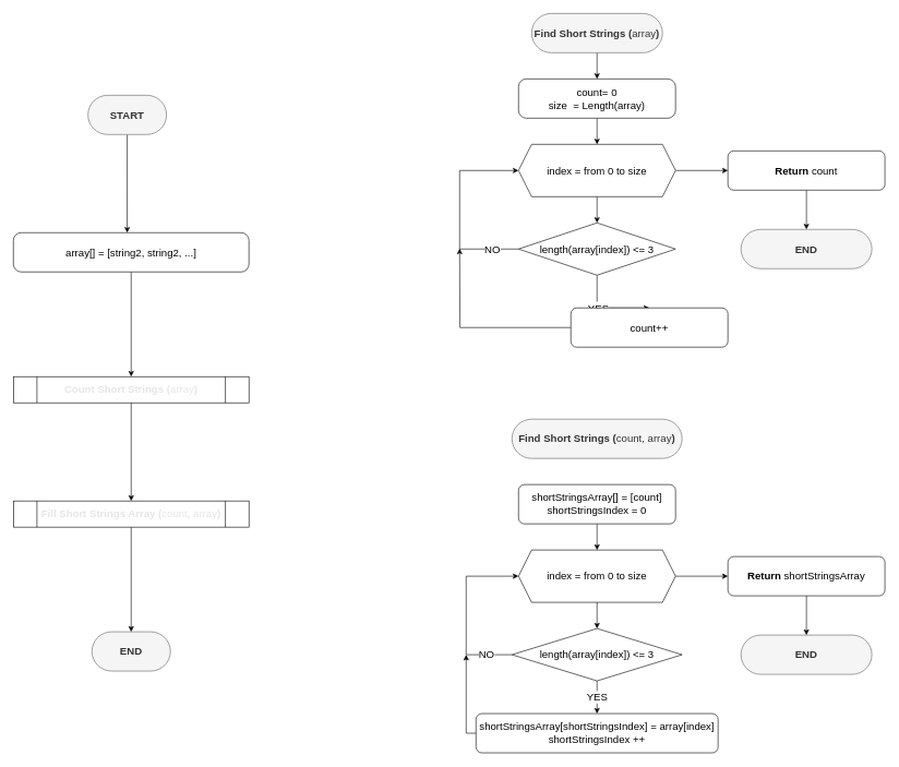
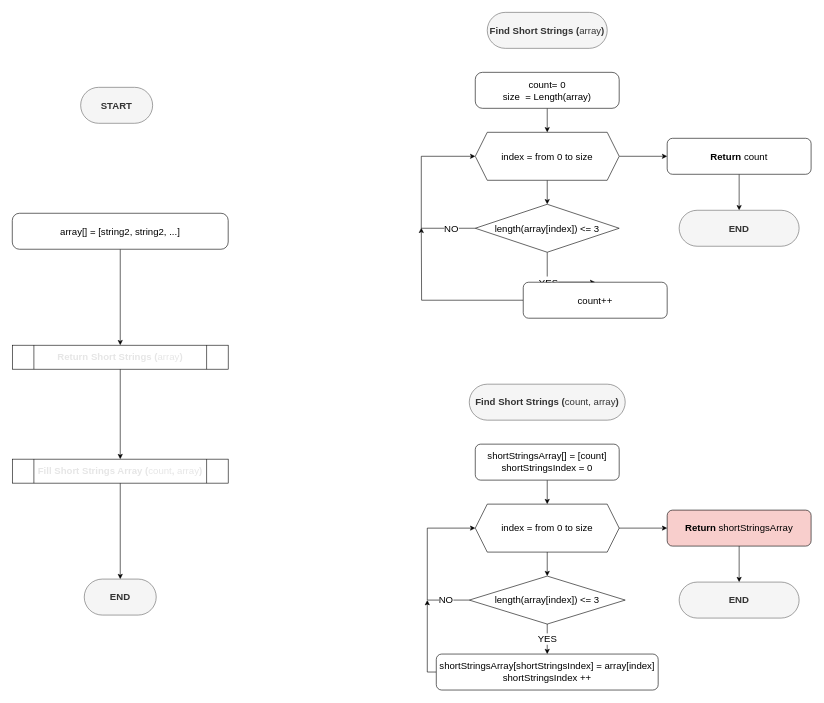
  <mxCell id="0" />
  <mxCell id="1" parent="0" />
  <mxCell id="2" value="" style="edgeStyle=orthogonalEdgeStyle;rounded=0;orthogonalLoop=1;jettySize=auto;html=1;fontSize=16;" parent="1" source="3" target="6" edge="1"><mxGeometry relative="1" as="geometry" /></mxCell>
  <mxCell id="3" value="&lt;font style=&quot;font-size: 16px&quot;&gt;count= 0&lt;br style=&quot;font-size: 16px&quot;&gt;size&amp;nbsp; = Length(array)&lt;br style=&quot;font-size: 16px&quot;&gt;&lt;/font&gt;" style="rounded=1;whiteSpace=wrap;html=1;fontSize=16;arcSize=20;" parent="1" vertex="1"><mxGeometry x="792" y="120" width="240" height="60" as="geometry" /></mxCell>
  <mxCell id="4" value="" style="edgeStyle=orthogonalEdgeStyle;rounded=0;orthogonalLoop=1;jettySize=auto;html=1;fontSize=16;" parent="1" source="6" target="9" edge="1"><mxGeometry relative="1" as="geometry" /></mxCell>
  <mxCell id="5" value="" style="edgeStyle=none;html=1;labelBackgroundColor=none;fontFamily=Helvetica;fontSize=16;fontColor=#E6E6E6;" edge="1" parent="1" source="6" target="37"><mxGeometry relative="1" as="geometry" /></mxCell>
  <mxCell id="6" value="index = from 0 to size" style="shape=hexagon;perimeter=hexagonPerimeter2;whiteSpace=wrap;html=1;fixedSize=1;fontSize=16;" parent="1" vertex="1"><mxGeometry x="792" y="220" width="240" height="80" as="geometry" /></mxCell>
  <mxCell id="7" value="NO" style="edgeStyle=orthogonalEdgeStyle;rounded=0;orthogonalLoop=1;jettySize=auto;html=1;fontSize=16;exitX=0;exitY=0.5;exitDx=0;exitDy=0;entryX=0;entryY=0.5;entryDx=0;entryDy=0;" parent="1" source="9" target="6" edge="1"><mxGeometry x="-0.733" relative="1" as="geometry"><mxPoint x="702" y="490" as="targetPoint" /><Array as="points"><mxPoint x="702" y="380" /><mxPoint x="702" y="260" /></Array><mxPoint as="offset" /></mxGeometry></mxCell>
  <mxCell id="8" value="YES" style="edgeStyle=orthogonalEdgeStyle;rounded=0;orthogonalLoop=1;jettySize=auto;html=1;fontSize=16;exitX=0.5;exitY=1;exitDx=0;exitDy=0;entryX=0.5;entryY=0;entryDx=0;entryDy=0;" parent="1" source="9" target="19" edge="1"><mxGeometry x="-0.2" relative="1" as="geometry"><mxPoint x="1102" y="510" as="targetPoint" /><Array as="points"><mxPoint x="912" y="470" /><mxPoint x="912" y="470" /></Array><mxPoint as="offset" /></mxGeometry></mxCell>
  <mxCell id="9" value="&lt;font style=&quot;font-size: 16px&quot;&gt;length(array[index]) &amp;lt;= 3&lt;/font&gt;" style="rhombus;whiteSpace=wrap;html=1;fontSize=16;" parent="1" vertex="1"><mxGeometry x="792" y="340" width="240" height="80" as="geometry" /></mxCell>
  <mxCell id="10" style="edgeStyle=none;html=1;entryX=0.5;entryY=0;entryDx=0;entryDy=0;labelBackgroundColor=none;fontFamily=Helvetica;fontSize=16;fontColor=#E6E6E6;" edge="1" parent="1" source="11" target="35"><mxGeometry relative="1" as="geometry" /></mxCell>
- <mxCell id="11" value="&lt;span style=&quot;font-size: 16px&quot;&gt;&lt;font style=&quot;font-size: 16px&quot;&gt;&lt;span style=&quot;font-size: 16px&quot;&gt;Count Short Strings&amp;nbsp;&lt;/span&gt;&lt;span style=&quot;font-size: 16px&quot;&gt;(&lt;/span&gt;&lt;span style=&quot;font-weight: normal&quot;&gt;array&lt;/span&gt;&lt;span style=&quot;font-size: 16px&quot;&gt;)&lt;/span&gt;&lt;/font&gt;&lt;/span&gt;" style="shape=process;whiteSpace=wrap;html=1;backgroundOutline=1;fontSize=16;fontFamily=Helvetica;labelBackgroundColor=none;fontColor=#E6E6E6;fontStyle=1" parent="1" vertex="1"><mxGeometry x="20" y="575" width="360" height="40" as="geometry" /></mxCell>
- <mxCell id="12" style="edgeStyle=none;html=1;entryX=0.483;entryY=0;entryDx=0;entryDy=0;entryPerimeter=0;labelBackgroundColor=none;fontFamily=Helvetica;fontSize=16;fontColor=#E6E6E6;" edge="1" parent="1" source="13" target="31"><mxGeometry relative="1" as="geometry" /></mxCell>
+ <mxCell id="11" value="&lt;span style=&quot;font-size: 16px&quot;&gt;&lt;font style=&quot;font-size: 16px&quot;&gt;&lt;span style=&quot;font-size: 16px&quot;&gt;Return Short Strings&amp;nbsp;&lt;/span&gt;&lt;span style=&quot;font-size: 16px&quot;&gt;(&lt;/span&gt;&lt;span style=&quot;font-weight: normal&quot;&gt;array&lt;/span&gt;&lt;span style=&quot;font-size: 16px&quot;&gt;)&lt;/span&gt;&lt;/font&gt;&lt;/span&gt;" style="shape=process;whiteSpace=wrap;html=1;backgroundOutline=1;fontSize=16;fontFamily=Helvetica;labelBackgroundColor=none;fontColor=#E6E6E6;fontStyle=1" parent="1" vertex="1"><mxGeometry x="20" y="575" width="360" height="40" as="geometry" /></mxCell>
  <mxCell id="13" value="&lt;b style=&quot;font-size: 16px;&quot;&gt;START&lt;/b&gt;" style="rounded=1;whiteSpace=wrap;html=1;fontSize=16;arcSize=50;fillColor=#f5f5f5;strokeColor=#666666;fontColor=#333333;" parent="1" vertex="1"><mxGeometry x="134" y="145" width="120" height="60" as="geometry" /></mxCell>
  <mxCell id="14" value="&lt;b style=&quot;font-size: 16px;&quot;&gt;END&lt;/b&gt;" style="rounded=1;whiteSpace=wrap;html=1;fontSize=16;arcSize=50;fillColor=#f5f5f5;strokeColor=#666666;fontColor=#333333;" parent="1" vertex="1"><mxGeometry x="140" y="965" width="120" height="60" as="geometry" /></mxCell>
- <mxCell id="15" value="" style="edgeStyle=orthogonalEdgeStyle;rounded=0;orthogonalLoop=1;jettySize=auto;html=1;fontSize=16;" parent="1" source="16" target="3" edge="1"><mxGeometry relative="1" as="geometry" /></mxCell>
  <mxCell id="16" value="&lt;b style=&quot;font-size: 16px&quot;&gt;Find Short Strings&amp;nbsp;&lt;/b&gt;&lt;b style=&quot;font-size: 16px&quot;&gt;(&lt;/b&gt;array&lt;b style=&quot;font-size: 16px&quot;&gt;)&lt;/b&gt;" style="rounded=1;whiteSpace=wrap;html=1;fontSize=16;arcSize=50;fillColor=#f5f5f5;strokeColor=#666666;fontColor=#333333;" parent="1" vertex="1"><mxGeometry x="812" y="20" width="200" height="60" as="geometry" /></mxCell>
  <mxCell id="17" value="&lt;b style=&quot;font-size: 16px;&quot;&gt;END&lt;/b&gt;" style="rounded=1;whiteSpace=wrap;html=1;fontSize=16;arcSize=50;fillColor=#f5f5f5;strokeColor=#666666;fontColor=#333333;" parent="1" vertex="1"><mxGeometry x="1132" y="970" width="200" height="60" as="geometry" /></mxCell>
  <mxCell id="18" style="edgeStyle=orthogonalEdgeStyle;rounded=0;orthogonalLoop=1;jettySize=auto;html=1;fontSize=16;" parent="1" source="19" edge="1"><mxGeometry relative="1" as="geometry"><mxPoint x="702" y="379.238" as="targetPoint" /></mxGeometry></mxCell>
  <mxCell id="19" value="&lt;font style=&quot;font-size: 16px&quot;&gt;&lt;span style=&quot;font-size: 16px&quot;&gt;count++&lt;/span&gt;&lt;br style=&quot;font-size: 16px&quot;&gt;&lt;/font&gt;" style="rounded=1;whiteSpace=wrap;html=1;fontSize=16;" parent="1" vertex="1"><mxGeometry x="872" y="470" width="240" height="60" as="geometry" /></mxCell>
  <mxCell id="20" style="edgeStyle=orthogonalEdgeStyle;rounded=0;orthogonalLoop=1;jettySize=auto;html=1;fontSize=16;" parent="1" source="21" edge="1"><mxGeometry relative="1" as="geometry"><mxPoint x="712" y="1000" as="targetPoint" /><Array as="points"><mxPoint x="712" y="1120" /></Array></mxGeometry></mxCell>
  <mxCell id="21" value="&lt;font style=&quot;font-size: 16px&quot;&gt;shortStringsArray&lt;span style=&quot;font-size: 16px&quot;&gt;[&lt;/span&gt;shortStringsIndex&lt;span style=&quot;font-size: 16px&quot;&gt;] = array[index]&lt;/span&gt;&lt;br style=&quot;font-size: 16px&quot;&gt;shortStringsIndex ++&lt;br style=&quot;font-size: 16px&quot;&gt;&lt;/font&gt;" style="rounded=1;whiteSpace=wrap;html=1;fontSize=16;labelBorderColor=none;" parent="1" vertex="1"><mxGeometry x="727" y="1090" width="370" height="60" as="geometry" /></mxCell>
  <mxCell id="22" value="" style="edgeStyle=none;html=1;labelBackgroundColor=none;fontFamily=Helvetica;fontSize=16;fontColor=#E6E6E6;" edge="1" parent="1" source="23" target="26"><mxGeometry relative="1" as="geometry" /></mxCell>
  <mxCell id="23" value="&lt;font style=&quot;font-size: 16px&quot;&gt;shortStringsArray&lt;span style=&quot;font-size: 16px&quot;&gt;[] =&amp;nbsp;&lt;/span&gt;[count]&lt;br style=&quot;font-size: 16px&quot;&gt;&lt;span style=&quot;font-size: 16px&quot;&gt;shortStringsIndex = 0&lt;/span&gt;&lt;br style=&quot;font-size: 16px&quot;&gt;&lt;/font&gt;" style="rounded=1;whiteSpace=wrap;html=1;fontSize=16;" parent="1" vertex="1"><mxGeometry x="792" y="740" width="240" height="60" as="geometry" /></mxCell>
  <mxCell id="24" value="" style="edgeStyle=orthogonalEdgeStyle;rounded=0;orthogonalLoop=1;jettySize=auto;html=1;fontSize=16;" parent="1" source="26" target="29" edge="1"><mxGeometry relative="1" as="geometry" /></mxCell>
  <mxCell id="25" style="edgeStyle=orthogonalEdgeStyle;rounded=0;orthogonalLoop=1;jettySize=auto;html=1;entryX=0;entryY=0.5;entryDx=0;entryDy=0;fontSize=16;" parent="1" source="26" target="33" edge="1"><mxGeometry relative="1" as="geometry" /></mxCell>
  <mxCell id="26" value="index = from 0 to size" style="shape=hexagon;perimeter=hexagonPerimeter2;whiteSpace=wrap;html=1;fixedSize=1;fontSize=16;" parent="1" vertex="1"><mxGeometry x="792" y="840" width="240" height="80" as="geometry" /></mxCell>
  <mxCell id="27" value="YES" style="edgeStyle=orthogonalEdgeStyle;rounded=0;orthogonalLoop=1;jettySize=auto;html=1;fontSize=16;" parent="1" source="29" target="21" edge="1"><mxGeometry relative="1" as="geometry" /></mxCell>
  <mxCell id="28" value="NO" style="edgeStyle=orthogonalEdgeStyle;rounded=0;orthogonalLoop=1;jettySize=auto;html=1;fontSize=16;entryX=0;entryY=0.5;entryDx=0;entryDy=0;exitX=0;exitY=0.5;exitDx=0;exitDy=0;" parent="1" source="29" target="26" edge="1"><mxGeometry x="-0.714" relative="1" as="geometry"><mxPoint x="702" y="1000" as="targetPoint" /><Array as="points"><mxPoint x="712" y="1000" /><mxPoint x="712" y="880" /></Array><mxPoint as="offset" /></mxGeometry></mxCell>
  <mxCell id="29" value="length(array[index]) &amp;lt;= 3" style="rhombus;whiteSpace=wrap;html=1;fontSize=16;" parent="1" vertex="1"><mxGeometry x="782" y="960" width="260" height="80" as="geometry" /></mxCell>
  <mxCell id="30" style="edgeStyle=none;html=1;labelBackgroundColor=none;fontFamily=Helvetica;fontSize=16;fontColor=#E6E6E6;" edge="1" parent="1" source="31" target="11"><mxGeometry relative="1" as="geometry" /></mxCell>
  <mxCell id="31" value="&lt;font style=&quot;font-size: 16px&quot;&gt;&lt;span style=&quot;font-size: 16px&quot;&gt;array[] = [string2, string2, ...]&lt;/span&gt;&lt;br style=&quot;font-size: 16px&quot;&gt;&lt;/font&gt;" style="rounded=1;whiteSpace=wrap;html=1;fontSize=16;arcSize=20;" parent="1" vertex="1"><mxGeometry x="20" y="355" width="360" height="60" as="geometry" /></mxCell>
  <mxCell id="32" value="" style="edgeStyle=orthogonalEdgeStyle;rounded=0;orthogonalLoop=1;jettySize=auto;html=1;fontSize=16;" parent="1" source="33" target="17" edge="1"><mxGeometry relative="1" as="geometry" /></mxCell>
- <mxCell id="33" value="&lt;font style=&quot;font-size: 16px;&quot;&gt;&lt;b style=&quot;font-size: 16px;&quot;&gt;Return&amp;nbsp;&lt;/b&gt;shortStringsArray&lt;br style=&quot;font-size: 16px;&quot;&gt;&lt;/font&gt;" style="rounded=1;whiteSpace=wrap;html=1;fontSize=16;" parent="1" vertex="1"><mxGeometry x="1112" y="850" width="240" height="60" as="geometry" /></mxCell>
+ <mxCell id="33" value="&lt;font style=&quot;font-size: 16px;&quot;&gt;&lt;b style=&quot;font-size: 16px;&quot;&gt;Return&amp;nbsp;&lt;/b&gt;shortStringsArray&lt;br style=&quot;font-size: 16px;&quot;&gt;&lt;/font&gt;" style="rounded=1;whiteSpace=wrap;html=1;fontSize=16;fillColor=#f8cecc;" parent="1" vertex="1"><mxGeometry x="1112" y="850" width="240" height="60" as="geometry" /></mxCell>
  <mxCell id="34" value="" style="edgeStyle=none;html=1;fontSize=16;labelBackgroundColor=none;fontColor=#E6E6E6;fontStyle=1" edge="1" parent="1" source="35" target="14"><mxGeometry relative="1" as="geometry" /></mxCell>
  <mxCell id="35" value="&lt;span style=&quot;font-size: 16px&quot;&gt;Fill Short Strings Array&amp;nbsp;&lt;/span&gt;&lt;span style=&quot;font-size: 16px&quot;&gt;(&lt;span style=&quot;font-weight: normal&quot;&gt;count&lt;/span&gt;,&amp;nbsp;&lt;/span&gt;&lt;span style=&quot;font-weight: normal&quot;&gt;array&lt;/span&gt;&lt;span style=&quot;font-size: 16px&quot;&gt;)&lt;/span&gt;" style="shape=process;whiteSpace=wrap;html=1;backgroundOutline=1;fontSize=16;fontFamily=Helvetica;labelBackgroundColor=none;fontColor=#E6E6E6;fontStyle=1" vertex="1" parent="1"><mxGeometry x="20" y="765" width="360" height="40" as="geometry" /></mxCell>
  <mxCell id="36" value="" style="edgeStyle=none;html=1;labelBackgroundColor=none;fontFamily=Helvetica;fontSize=16;fontColor=#E6E6E6;" edge="1" parent="1" source="37" target="38"><mxGeometry relative="1" as="geometry" /></mxCell>
  <mxCell id="37" value="&lt;font style=&quot;font-size: 16px&quot;&gt;&lt;b style=&quot;font-size: 16px&quot;&gt;Return &lt;/b&gt;&lt;span style=&quot;font-size: 16px&quot;&gt;count&lt;/span&gt;&lt;br style=&quot;font-size: 16px&quot;&gt;&lt;/font&gt;" style="rounded=1;whiteSpace=wrap;html=1;fontSize=16;" vertex="1" parent="1"><mxGeometry x="1112" y="230" width="240" height="60" as="geometry" /></mxCell>
  <mxCell id="38" value="&lt;b style=&quot;font-size: 16px;&quot;&gt;END&lt;/b&gt;" style="rounded=1;whiteSpace=wrap;html=1;fontSize=16;arcSize=50;fillColor=#f5f5f5;strokeColor=#666666;fontColor=#333333;" vertex="1" parent="1"><mxGeometry x="1132" y="350" width="200" height="60" as="geometry" /></mxCell>
  <mxCell id="39" value="&lt;b style=&quot;font-size: 16px&quot;&gt;Find Short Strings&amp;nbsp;&lt;/b&gt;&lt;b style=&quot;font-size: 16px&quot;&gt;(&lt;/b&gt;&lt;span style=&quot;font-size: 16px&quot;&gt;count,&lt;/span&gt;&lt;b style=&quot;font-size: 16px&quot;&gt;&amp;nbsp;&lt;/b&gt;array&lt;b style=&quot;font-size: 16px&quot;&gt;)&lt;/b&gt;" style="rounded=1;whiteSpace=wrap;html=1;fontSize=16;arcSize=50;fillColor=#f5f5f5;strokeColor=#666666;fontColor=#333333;" vertex="1" parent="1"><mxGeometry x="782" y="640" width="260" height="60" as="geometry" /></mxCell>
